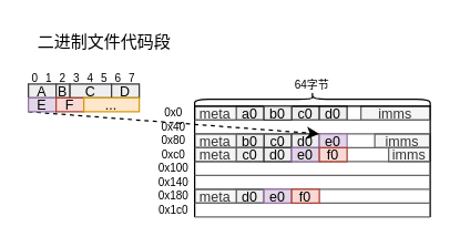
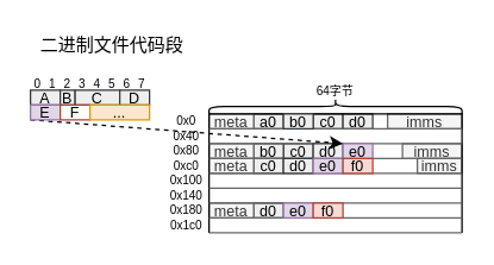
  <mxCell id="0" />
  <mxCell id="1" parent="0" />
  <mxCell id="2" value="&lt;font style=&quot;font-size: 10px;&quot;&gt;c0&lt;/font&gt;" style="rounded=0;whiteSpace=wrap;html=1;fontSize=10;fillColor=#eeeeee;strokeColor=#36393d;" vertex="1" parent="1"><mxGeometry x="190" y="96" width="20" height="10" as="geometry" /></mxCell>
  <mxCell id="3" value="A" style="rounded=0;whiteSpace=wrap;html=1;fontSize=10;fillColor=#eeeeee;strokeColor=#36393d;" vertex="1" parent="1"><mxGeometry x="20" y="60" width="20" height="10" as="geometry" /></mxCell>
  <mxCell id="4" value="B" style="rounded=0;whiteSpace=wrap;html=1;fontSize=10;fillColor=#eeeeee;strokeColor=#36393d;" vertex="1" parent="1"><mxGeometry x="40" y="60" width="10" height="10" as="geometry" /></mxCell>
  <mxCell id="5" value="C" style="rounded=0;whiteSpace=wrap;html=1;fontSize=10;fillColor=#eeeeee;strokeColor=#36393d;" vertex="1" parent="1"><mxGeometry x="50" y="60" width="30" height="10" as="geometry" /></mxCell>
  <mxCell id="6" value="D" style="rounded=0;whiteSpace=wrap;html=1;fontSize=10;fillColor=#eeeeee;strokeColor=#36393d;" vertex="1" parent="1"><mxGeometry x="80" y="60" width="20" height="10" as="geometry" /></mxCell>
  <mxCell id="7" value="&lt;font style=&quot;font-size: 10px;&quot;&gt;a0&lt;/font&gt;" style="rounded=0;whiteSpace=wrap;html=1;fontSize=10;fillColor=#eeeeee;strokeColor=#36393d;" vertex="1" parent="1"><mxGeometry x="170" y="76" width="20" height="10" as="geometry" /></mxCell>
  <mxCell id="8" value="&lt;font style=&quot;font-size: 10px;&quot;&gt;c0&lt;/font&gt;" style="rounded=0;whiteSpace=wrap;html=1;fontSize=10;fillColor=#eeeeee;strokeColor=#36393d;" vertex="1" parent="1"><mxGeometry x="210" y="76" width="20" height="10" as="geometry" /></mxCell>
  <mxCell id="9" value="d0" style="rounded=0;whiteSpace=wrap;html=1;fontSize=10;fillColor=#eeeeee;strokeColor=#36393d;" vertex="1" parent="1"><mxGeometry x="230" y="76" width="20" height="10" as="geometry" /></mxCell>
  <mxCell id="10" value="b0" style="rounded=0;whiteSpace=wrap;html=1;fontSize=10;fillColor=#eeeeee;strokeColor=#36393d;" vertex="1" parent="1"><mxGeometry x="170" y="96" width="20" height="10" as="geometry" /></mxCell>
  <mxCell id="11" value="d0" style="rounded=0;whiteSpace=wrap;html=1;fontSize=10;fillColor=#eeeeee;strokeColor=#36393d;" vertex="1" parent="1"><mxGeometry x="170" y="136" width="20" height="10" as="geometry" /></mxCell>
  <mxCell id="12" value="meta" style="rounded=0;whiteSpace=wrap;html=1;fontSize=10;fillColor=#f5f5f5;fontColor=#333333;strokeColor=#666666;" vertex="1" parent="1"><mxGeometry x="140" y="76" width="30" height="10" as="geometry" /></mxCell>
  <mxCell id="13" value="meta" style="rounded=0;whiteSpace=wrap;html=1;fontSize=10;fillColor=#f5f5f5;fontColor=#333333;strokeColor=#666666;" vertex="1" parent="1"><mxGeometry x="140" y="96" width="30" height="10" as="geometry" /></mxCell>
  <mxCell id="14" value="meta" style="rounded=0;whiteSpace=wrap;html=1;fontSize=10;fillColor=#f5f5f5;fontColor=#333333;strokeColor=#666666;" vertex="1" parent="1"><mxGeometry x="140" y="136" width="30" height="10" as="geometry" /></mxCell>
  <mxCell id="15" value="imms" style="rounded=0;whiteSpace=wrap;html=1;fontSize=10;fillColor=#f5f5f5;fontColor=#333333;strokeColor=#666666;" vertex="1" parent="1"><mxGeometry x="260" y="76" width="50" height="10" as="geometry" /></mxCell>
  <mxCell id="16" value="imms" style="rounded=0;whiteSpace=wrap;html=1;fontSize=10;fillColor=#f5f5f5;fontColor=#333333;strokeColor=#666666;" vertex="1" parent="1"><mxGeometry x="270" y="96" width="40" height="10" as="geometry" /></mxCell>
  <mxCell id="17" value="imms" style="rounded=0;whiteSpace=wrap;html=1;fontSize=10;fillColor=#f5f5f5;fontColor=#333333;strokeColor=#666666;" vertex="1" parent="1"><mxGeometry x="280" y="106" width="30" height="10" as="geometry" /></mxCell>
  <mxCell id="18" value="二进制文件代码段" style="text;html=1;strokeColor=none;fillColor=none;align=center;verticalAlign=middle;whiteSpace=wrap;rounded=0;" vertex="1" parent="1"><mxGeometry x="25" y="20" width="100" height="20" as="geometry" /></mxCell>
  <mxCell id="19" value="&lt;font style=&quot;font-size: 10px;&quot;&gt;c0&lt;/font&gt;" style="rounded=0;whiteSpace=wrap;html=1;fontSize=10;fillColor=#eeeeee;strokeColor=#36393d;" vertex="1" parent="1"><mxGeometry x="170" y="106" width="20" height="10" as="geometry" /></mxCell>
  <mxCell id="20" value="0x0" style="rounded=0;whiteSpace=wrap;html=1;fontSize=8;fillColor=none;strokeColor=none;" vertex="1" parent="1"><mxGeometry x="120" y="76" width="10" height="10" as="geometry" /></mxCell>
  <mxCell id="21" value="0x40" style="rounded=0;whiteSpace=wrap;html=1;fontSize=8;fillColor=none;strokeColor=none;" vertex="1" parent="1"><mxGeometry x="120" y="86" width="10" height="10" as="geometry" /></mxCell>
  <mxCell id="22" value="0x80" style="rounded=0;whiteSpace=wrap;html=1;fontSize=8;fillColor=none;strokeColor=none;" vertex="1" parent="1"><mxGeometry x="120" y="96" width="10" height="10" as="geometry" /></mxCell>
  <mxCell id="23" value="" style="group" vertex="1" connectable="0" parent="1"><mxGeometry x="20" y="50" width="80" height="10" as="geometry" /></mxCell>
  <mxCell id="24" value="&lt;span style=&quot;font-size: 8px;&quot;&gt;0&lt;/span&gt;" style="text;html=1;strokeColor=none;fillColor=none;align=center;verticalAlign=middle;whiteSpace=wrap;rounded=0;spacingLeft=0;spacing=2;spacingRight=0;spacingBottom=1;" vertex="1" parent="23"><mxGeometry width="10" height="10" as="geometry" /></mxCell>
  <mxCell id="25" value="&lt;span style=&quot;font-size: 8px;&quot;&gt;1&lt;/span&gt;" style="text;html=1;strokeColor=none;fillColor=none;align=center;verticalAlign=middle;whiteSpace=wrap;rounded=0;spacingLeft=0;spacing=2;spacingRight=0;spacingBottom=1;" vertex="1" parent="23"><mxGeometry x="10" width="10" height="10" as="geometry" /></mxCell>
  <mxCell id="26" value="&lt;span style=&quot;font-size: 8px;&quot;&gt;2&lt;/span&gt;" style="text;html=1;strokeColor=none;fillColor=none;align=center;verticalAlign=middle;whiteSpace=wrap;rounded=0;spacingLeft=0;spacing=2;spacingRight=0;spacingBottom=1;" vertex="1" parent="23"><mxGeometry x="20" width="10" height="10" as="geometry" /></mxCell>
  <mxCell id="27" value="&lt;span style=&quot;font-size: 8px;&quot;&gt;3&lt;/span&gt;" style="text;html=1;strokeColor=none;fillColor=none;align=center;verticalAlign=middle;whiteSpace=wrap;rounded=0;spacingLeft=0;spacing=2;spacingRight=0;spacingBottom=1;" vertex="1" parent="23"><mxGeometry x="30" width="10" height="10" as="geometry" /></mxCell>
  <mxCell id="28" value="&lt;span style=&quot;font-size: 8px;&quot;&gt;4&lt;/span&gt;" style="text;html=1;strokeColor=none;fillColor=none;align=center;verticalAlign=middle;whiteSpace=wrap;rounded=0;spacingLeft=0;spacing=2;spacingRight=0;spacingBottom=1;" vertex="1" parent="23"><mxGeometry x="40" width="10" height="10" as="geometry" /></mxCell>
  <mxCell id="29" value="&lt;span style=&quot;font-size: 8px;&quot;&gt;5&lt;/span&gt;" style="text;html=1;strokeColor=none;fillColor=none;align=center;verticalAlign=middle;whiteSpace=wrap;rounded=0;spacingLeft=0;spacing=2;spacingRight=0;spacingBottom=1;" vertex="1" parent="23"><mxGeometry x="50" width="10" height="10" as="geometry" /></mxCell>
  <mxCell id="30" value="&lt;span style=&quot;font-size: 8px;&quot;&gt;6&lt;/span&gt;" style="text;html=1;strokeColor=none;fillColor=none;align=center;verticalAlign=middle;whiteSpace=wrap;rounded=0;spacingLeft=0;spacing=2;spacingRight=0;spacingBottom=1;" vertex="1" parent="23"><mxGeometry x="60" width="10" height="10" as="geometry" /></mxCell>
  <mxCell id="31" value="&lt;span style=&quot;font-size: 8px;&quot;&gt;7&lt;/span&gt;" style="text;html=1;strokeColor=none;fillColor=none;align=center;verticalAlign=middle;whiteSpace=wrap;rounded=0;spacingLeft=0;spacing=2;spacingRight=0;spacingBottom=1;" vertex="1" parent="23"><mxGeometry x="70" width="10" height="10" as="geometry" /></mxCell>
  <mxCell id="32" value="" style="shape=curlyBracket;whiteSpace=wrap;html=1;rounded=1;labelPosition=left;verticalLabelPosition=middle;align=right;verticalAlign=middle;direction=south;" vertex="1" parent="1"><mxGeometry x="140" y="66" width="170" height="10" as="geometry" /></mxCell>
  <mxCell id="33" value="64字节" style="text;html=1;strokeColor=none;fillColor=none;align=center;verticalAlign=middle;whiteSpace=wrap;rounded=0;fontSize=8;" vertex="1" parent="1"><mxGeometry x="210" y="56" width="30" height="10" as="geometry" /></mxCell>
  <mxCell id="34" value="0xc0" style="rounded=0;whiteSpace=wrap;html=1;fontSize=8;fillColor=none;strokeColor=none;" vertex="1" parent="1"><mxGeometry x="120" y="106" width="10" height="10" as="geometry" /></mxCell>
  <mxCell id="35" value="0x100" style="rounded=0;whiteSpace=wrap;html=1;fontSize=8;fillColor=none;strokeColor=none;" vertex="1" parent="1"><mxGeometry x="120" y="116" width="10" height="10" as="geometry" /></mxCell>
  <mxCell id="36" value="0x140" style="rounded=0;whiteSpace=wrap;html=1;fontSize=8;fillColor=none;strokeColor=none;" vertex="1" parent="1"><mxGeometry x="120" y="126" width="10" height="10" as="geometry" /></mxCell>
  <mxCell id="37" value="0x180" style="rounded=0;whiteSpace=wrap;html=1;fontSize=8;fillColor=none;strokeColor=none;" vertex="1" parent="1"><mxGeometry x="120" y="136" width="10" height="10" as="geometry" /></mxCell>
  <mxCell id="38" value="0x1c0" style="rounded=0;whiteSpace=wrap;html=1;fontSize=8;fillColor=none;strokeColor=none;" vertex="1" parent="1"><mxGeometry x="120" y="146" width="10" height="10" as="geometry" /></mxCell>
  <mxCell id="39" value="meta" style="rounded=0;whiteSpace=wrap;html=1;fontSize=10;fillColor=#f5f5f5;fontColor=#333333;strokeColor=#666666;" vertex="1" parent="1"><mxGeometry x="140" y="106" width="30" height="10" as="geometry" /></mxCell>
  <mxCell id="40" value="" style="endArrow=none;html=1;rounded=0;" edge="1" parent="1"><mxGeometry width="50" height="50" relative="1" as="geometry"><mxPoint x="140" y="156" as="sourcePoint" /><mxPoint x="310" y="156" as="targetPoint" /><Array as="points"><mxPoint x="140" y="76" /><mxPoint x="310" y="76" /></Array></mxGeometry></mxCell>
  <mxCell id="41" value="" style="endArrow=none;html=1;rounded=0;fillColor=#f5f5f5;strokeColor=#666666;" edge="1" parent="1"><mxGeometry width="50" height="50" relative="1" as="geometry"><mxPoint x="140" y="86" as="sourcePoint" /><mxPoint x="310" y="86" as="targetPoint" /></mxGeometry></mxCell>
  <mxCell id="42" value="" style="endArrow=none;html=1;rounded=0;fillColor=#f5f5f5;strokeColor=#666666;" edge="1" parent="1"><mxGeometry width="50" height="50" relative="1" as="geometry"><mxPoint x="140" y="96" as="sourcePoint" /><mxPoint x="310" y="96" as="targetPoint" /></mxGeometry></mxCell>
  <mxCell id="43" value="" style="endArrow=none;html=1;rounded=0;fillColor=#f5f5f5;strokeColor=#666666;" edge="1" parent="1"><mxGeometry width="50" height="50" relative="1" as="geometry"><mxPoint x="140" y="106" as="sourcePoint" /><mxPoint x="310" y="106" as="targetPoint" /></mxGeometry></mxCell>
  <mxCell id="44" value="" style="endArrow=none;html=1;rounded=0;fillColor=#f5f5f5;strokeColor=#666666;" edge="1" parent="1"><mxGeometry width="50" height="50" relative="1" as="geometry"><mxPoint x="140" y="116" as="sourcePoint" /><mxPoint x="310" y="116" as="targetPoint" /></mxGeometry></mxCell>
  <mxCell id="45" value="" style="endArrow=none;html=1;rounded=0;fillColor=#f5f5f5;strokeColor=#666666;" edge="1" parent="1"><mxGeometry width="50" height="50" relative="1" as="geometry"><mxPoint x="140" y="126" as="sourcePoint" /><mxPoint x="310" y="126" as="targetPoint" /></mxGeometry></mxCell>
  <mxCell id="46" value="" style="endArrow=none;html=1;rounded=0;fillColor=#f5f5f5;strokeColor=#666666;" edge="1" parent="1"><mxGeometry width="50" height="50" relative="1" as="geometry"><mxPoint x="140" y="136" as="sourcePoint" /><mxPoint x="310" y="136" as="targetPoint" /></mxGeometry></mxCell>
  <mxCell id="47" value="" style="endArrow=none;html=1;rounded=0;fillColor=#f5f5f5;strokeColor=#666666;" edge="1" parent="1"><mxGeometry width="50" height="50" relative="1" as="geometry"><mxPoint x="140" y="146" as="sourcePoint" /><mxPoint x="310" y="146" as="targetPoint" /></mxGeometry></mxCell>
  <mxCell id="48" value="" style="endArrow=none;html=1;rounded=0;fillColor=#f5f5f5;strokeColor=#666666;" edge="1" parent="1"><mxGeometry width="50" height="50" relative="1" as="geometry"><mxPoint x="140" y="156" as="sourcePoint" /><mxPoint x="310" y="156" as="targetPoint" /></mxGeometry></mxCell>
  <mxCell id="49" value="d0" style="rounded=0;whiteSpace=wrap;html=1;fontSize=10;fillColor=#eeeeee;strokeColor=#36393d;" vertex="1" parent="1"><mxGeometry x="190" y="106" width="20" height="10" as="geometry" /></mxCell>
  <mxCell id="50" value="d0" style="rounded=0;whiteSpace=wrap;html=1;fontSize=10;fillColor=#eeeeee;strokeColor=#36393d;" vertex="1" parent="1"><mxGeometry x="210" y="96" width="20" height="10" as="geometry" /></mxCell>
  <mxCell id="51" value="b0" style="rounded=0;whiteSpace=wrap;html=1;fontSize=10;fillColor=#eeeeee;strokeColor=#36393d;" vertex="1" parent="1"><mxGeometry x="190" y="76" width="20" height="10" as="geometry" /></mxCell>
  <mxCell id="52" style="edgeStyle=none;html=1;exitX=0;exitY=1;exitDx=0;exitDy=0;entryX=1;entryY=0;entryDx=0;entryDy=0;dashed=1;" edge="1" parent="1" source="53" target="50"><mxGeometry relative="1" as="geometry" /></mxCell>
  <mxCell id="53" value="E" style="rounded=0;whiteSpace=wrap;html=1;fontSize=10;fillColor=#e1d5e7;strokeColor=#9673a6;" vertex="1" parent="1"><mxGeometry x="20" y="70" width="20" height="10" as="geometry" /></mxCell>
- <mxCell id="54" value="F" style="rounded=0;whiteSpace=wrap;html=1;fontSize=10;fillColor=#fad9d5;strokeColor=#ae4132;" vertex="1" parent="1"><mxGeometry x="40" y="70" width="20" height="10" as="geometry" /></mxCell>
+ <mxCell id="54" value="F" style="rounded=0;whiteSpace=wrap;html=1;fontSize=10;fillColor=#ffffff;strokeColor=#ae4132;" vertex="1" parent="1"><mxGeometry x="40" y="70" width="20" height="10" as="geometry" /></mxCell>
  <mxCell id="55" value="..." style="rounded=0;whiteSpace=wrap;html=1;fontSize=10;fillColor=#ffe6cc;strokeColor=#d79b00;" vertex="1" parent="1"><mxGeometry x="60" y="70" width="40" height="10" as="geometry" /></mxCell>
  <mxCell id="56" value="e0" style="rounded=0;whiteSpace=wrap;html=1;fontSize=10;fillColor=#e1d5e7;strokeColor=#9673a6;shadow=0;" vertex="1" parent="1"><mxGeometry x="230" y="96" width="20" height="10" as="geometry" /></mxCell>
  <mxCell id="57" value="e0" style="rounded=0;whiteSpace=wrap;html=1;fontSize=10;fillColor=#e1d5e7;strokeColor=#9673a6;" vertex="1" parent="1"><mxGeometry x="210" y="106" width="20" height="10" as="geometry" /></mxCell>
  <mxCell id="58" value="e0" style="rounded=0;whiteSpace=wrap;html=1;fontSize=10;fillColor=#e1d5e7;strokeColor=#9673a6;" vertex="1" parent="1"><mxGeometry x="190" y="136" width="20" height="10" as="geometry" /></mxCell>
  <mxCell id="59" value="f0" style="rounded=0;whiteSpace=wrap;html=1;fontSize=10;fillColor=#fad9d5;strokeColor=#ae4132;" vertex="1" parent="1"><mxGeometry x="230" y="106" width="20" height="10" as="geometry" /></mxCell>
  <mxCell id="60" value="f0" style="rounded=0;whiteSpace=wrap;html=1;fontSize=10;fillColor=#fad9d5;strokeColor=#ae4132;" vertex="1" parent="1"><mxGeometry x="210" y="136" width="20" height="10" as="geometry" /></mxCell>
